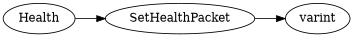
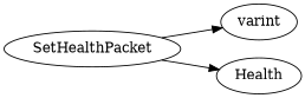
  digraph {
    rankdir=LR
    n1 [label=varint]
    n2 [label=SetHealthPacket]
    n3 [label=Health]
    subgraph sub_1 {
      rank=max
      n1
    }
    n2 -> n1
-   n3 -> n2
+   n2 -> n3
  }
